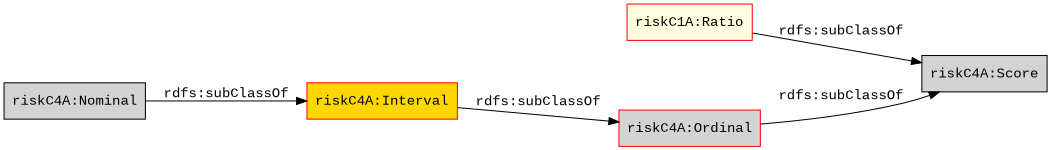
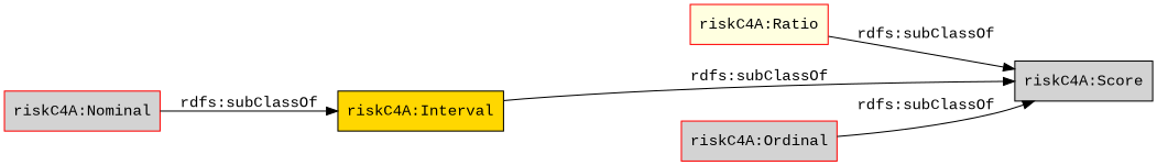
  digraph {
    fontname="Liberation Mono"
    rankdir=LR
    node [color=red fillcolor=lightgrey fontname="Liberation Mono" shape=rectangle style=filled]
    edge [fontname="Liberation Mono"]
-   "riskC4A:Ratio" [fillcolor=lightyellow label="riskC1A:Ratio"]
+   "riskC4A:Ratio" [fillcolor=lightyellow]
    "riskC4A:Score" [color=black]
-   "riskC4A:Interval" [fillcolor=gold]
-   "riskC4A:Nominal" [color=black]
+   "riskC4A:Interval" [color=black fillcolor=gold]
+   "riskC4A:Nominal"
    "riskC4A:Ordinal"
    "riskC4A:Ratio" -> "riskC4A:Score" [label="rdfs:subClassOf"]
-   "riskC4A:Interval" -> "riskC4A:Ordinal" [label="rdfs:subClassOf"]
+   "riskC4A:Interval" -> "riskC4A:Score" [label="rdfs:subClassOf"]
    "riskC4A:Nominal" -> "riskC4A:Interval" [label="rdfs:subClassOf"]
    "riskC4A:Ordinal" -> "riskC4A:Score" [label="rdfs:subClassOf"]
  }
